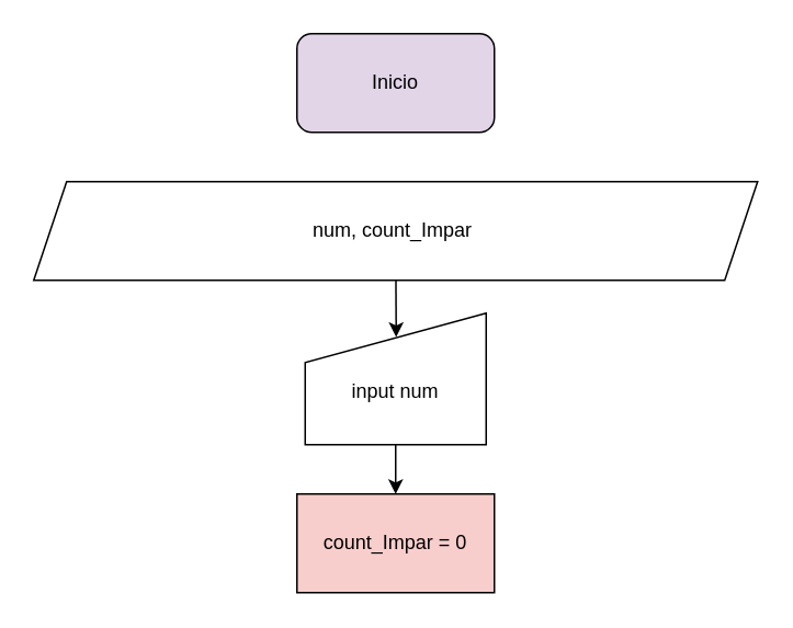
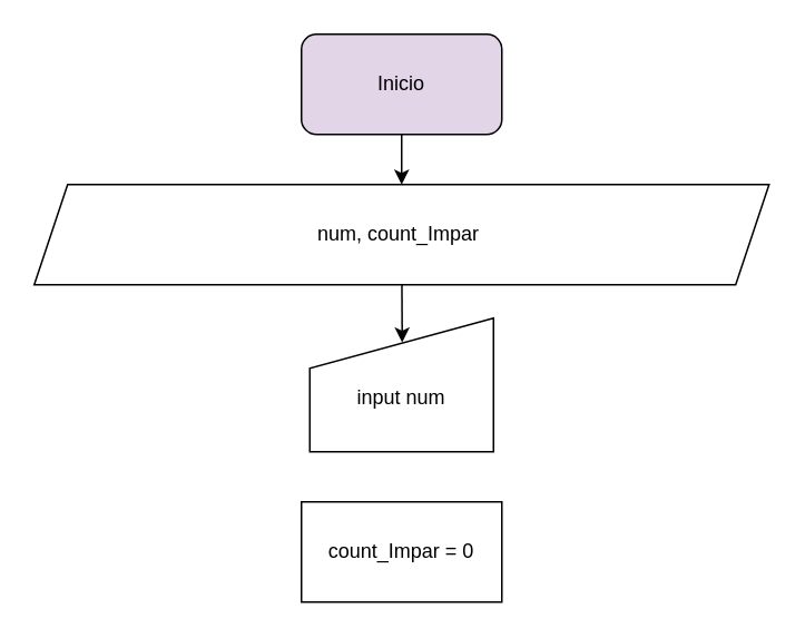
  <mxCell id="0" />
  <mxCell id="1" parent="0" />
+ <mxCell id="2" style="edgeStyle=none;html=1;entryX=0.5;entryY=0;entryDx=0;entryDy=0;" edge="1" parent="1" source="3" target="4"><mxGeometry relative="1" as="geometry" /></mxCell>
  <mxCell id="3" value="Inicio" style="rounded=1;whiteSpace=wrap;html=1;fillColor=#e1d5e7;" vertex="1" parent="1"><mxGeometry x="180" y="20" width="120" height="60" as="geometry" /></mxCell>
  <mxCell id="4" value="num, count_Impar&amp;nbsp;" style="shape=parallelogram;perimeter=parallelogramPerimeter;whiteSpace=wrap;html=1;fixedSize=1;" vertex="1" parent="1"><mxGeometry x="20" y="110" width="440" height="60" as="geometry" /></mxCell>
- <mxCell id="5" value="" style="edgeStyle=none;html=1;" edge="1" parent="1" source="6" target="8"><mxGeometry relative="1" as="geometry" /></mxCell>
  <mxCell id="6" value="&lt;div&gt;&lt;br&gt;&lt;/div&gt;input num" style="shape=manualInput;whiteSpace=wrap;html=1;" vertex="1" parent="1"><mxGeometry x="185" y="190" width="110" height="80" as="geometry" /></mxCell>
  <mxCell id="7" style="edgeStyle=none;html=1;entryX=0.503;entryY=0.182;entryDx=0;entryDy=0;entryPerimeter=0;" edge="1" parent="1" source="4" target="6"><mxGeometry relative="1" as="geometry" /></mxCell>
- <mxCell id="8" value="count_Impar = 0" style="whiteSpace=wrap;html=1;fillColor=#f8cecc;" vertex="1" parent="1"><mxGeometry x="180" y="300" width="120" height="60" as="geometry" /></mxCell>
+ <mxCell id="8" value="count_Impar = 0" style="whiteSpace=wrap;html=1;" vertex="1" parent="1"><mxGeometry x="180" y="300" width="120" height="60" as="geometry" /></mxCell>
